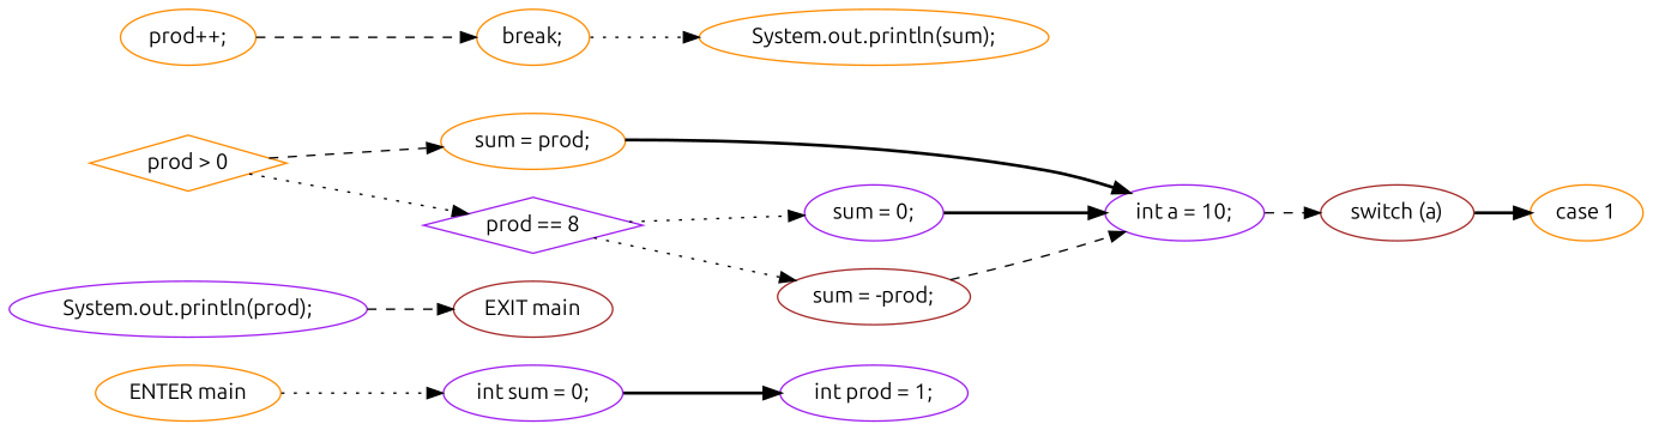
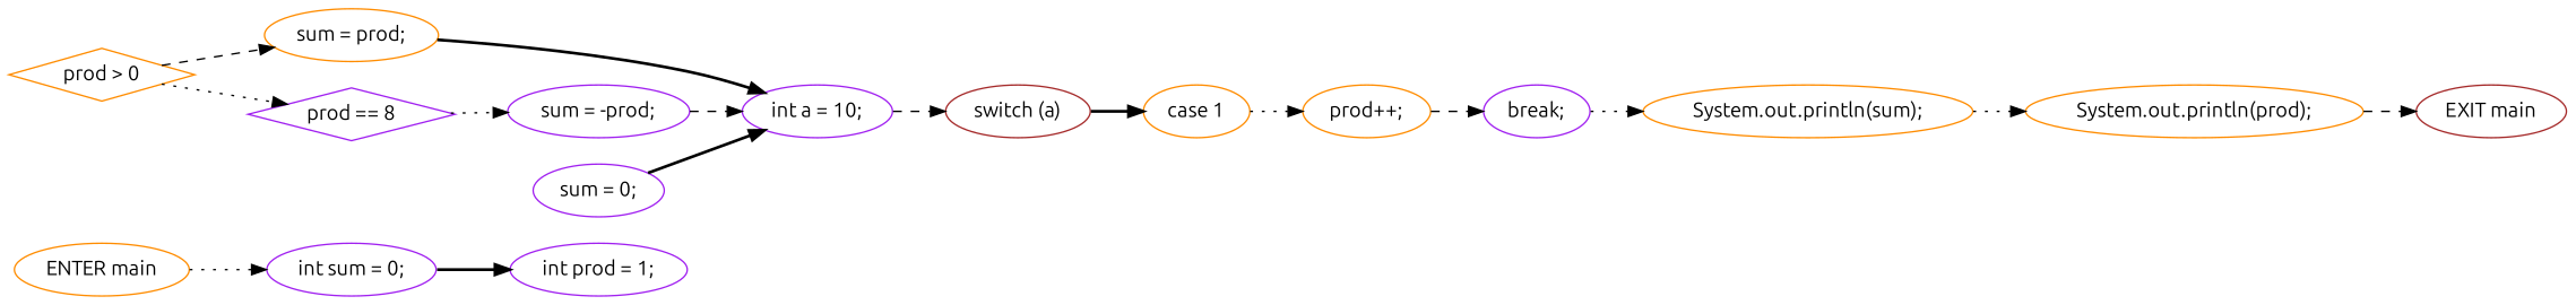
  digraph {
    fontname=Ubuntu
    rankdir=LR
    node [color=darkorange fontname=Ubuntu]
    edge [fontname=Ubuntu style=dotted]
    n1 [label="ENTER main"]
    n2 [color=purple label="int sum = 0;"]
    n3 [color=purple label="int prod = 1;"]
    n4 [color=brown label="EXIT main"]
    n5 [label="prod > 0" shape=diamond]
    n6 [label="sum = prod;"]
    n7 [color=purple label="prod == 8" shape=diamond]
    n8 [color=purple label="int a = 10;"]
    n9 [color=purple label="sum = 0;"]
-   n10 [color=brown label="sum = -prod;"]
+   n10 [color=purple label="sum = -prod;"]
    n11 [color=brown label="switch (a)"]
    n12 [label="case 1"]
    n13 [label="prod++;"]
-   n14 [label="break;"]
+   n14 [color=purple label="break;"]
    n15 [label="System.out.println(sum);"]
-   n16 [color=purple label="System.out.println(prod);"]
+   n16 [label="System.out.println(prod);"]
    n1 -> n2
    n2 -> n3 [style=bold]
    n5 -> n6 [style=dashed]
    n5 -> n7
    n6 -> n8 [style=bold]
-   n7 -> n9
    n7 -> n10
    n8 -> n11 [style=dashed]
    n9 -> n8 [style=bold]
    n10 -> n8 [style=dashed]
    n11 -> n12 [style=bold]
+   n12 -> n13
    n13 -> n14 [style=dashed]
    n14 -> n15
+   n15 -> n16
    n16 -> n4 [style=dashed]
  }
